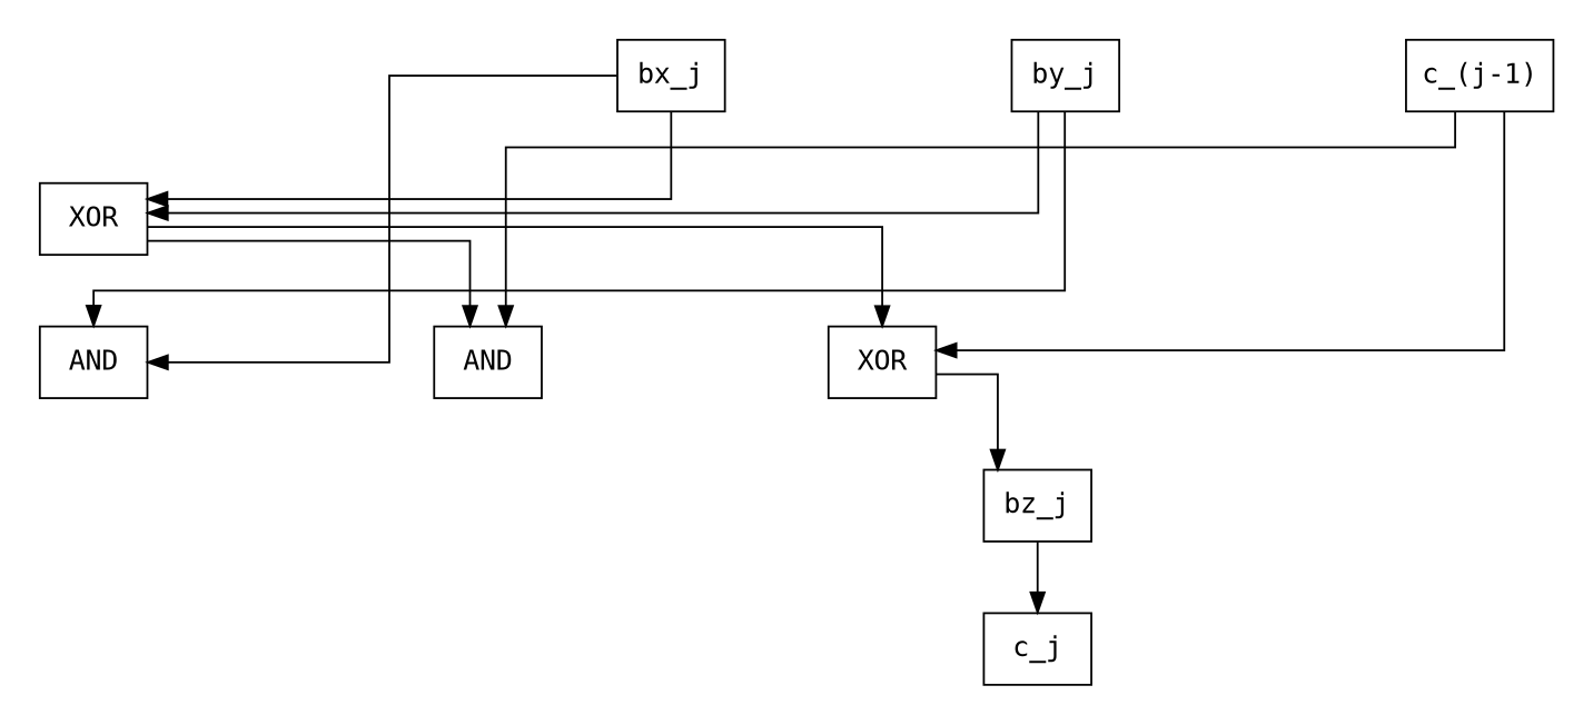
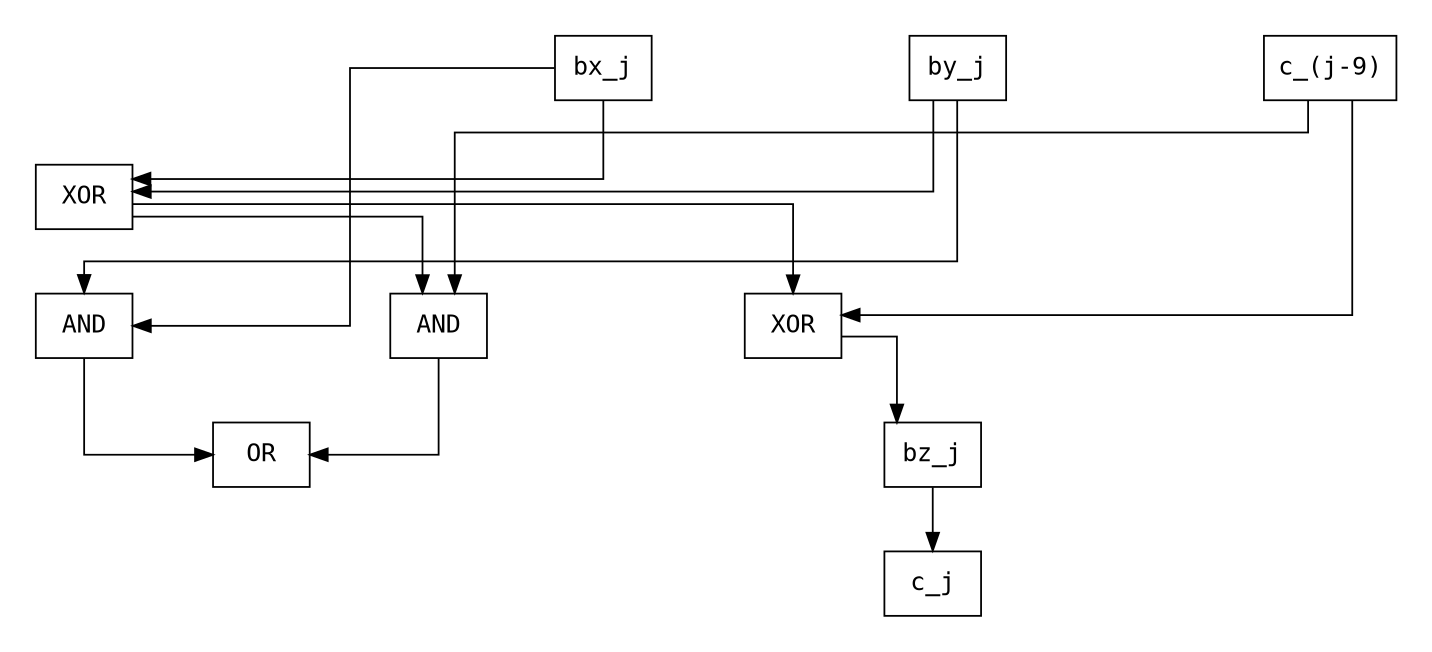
  digraph {
    fontname="DejaVu Sans Mono"
    forcelabels=true
    nodesep=2.0
    splines=ortho
    node [fontname="DejaVu Sans Mono" shape=box]
    edge [fontname="DejaVu Sans Mono"]
    n1 [label=bz_j]
    n2 [label=c_j]
    n3 [label=bx_j]
    n4 [label=by_j]
-   n5 [label="c_(j-1)"]
+   n5 [label="c_(j-9)"]
    n6 [label=XOR]
    n7 [label=AND]
+   n8 [label=OR]
    n9 [label=XOR]
    n10 [label=AND]
    subgraph cluster_1 {
      color=white
      n1
      n2
    }
    subgraph cluster_2 {
      color=white
      n3
      n4
      n5
    }
    subgraph cluster_3 {
      color=white
      n6
      n7
+     n8
      n9
      n10
    }
    n1 -> n2
    n3 -> n9
    n3 -> n10
    n4 -> n9
    n4 -> n10
    n5 -> n6
    n5 -> n7
    n6 -> n1
+   n7 -> n8
    n9 -> n6
    n9 -> n7
+   n10 -> n8
  }
